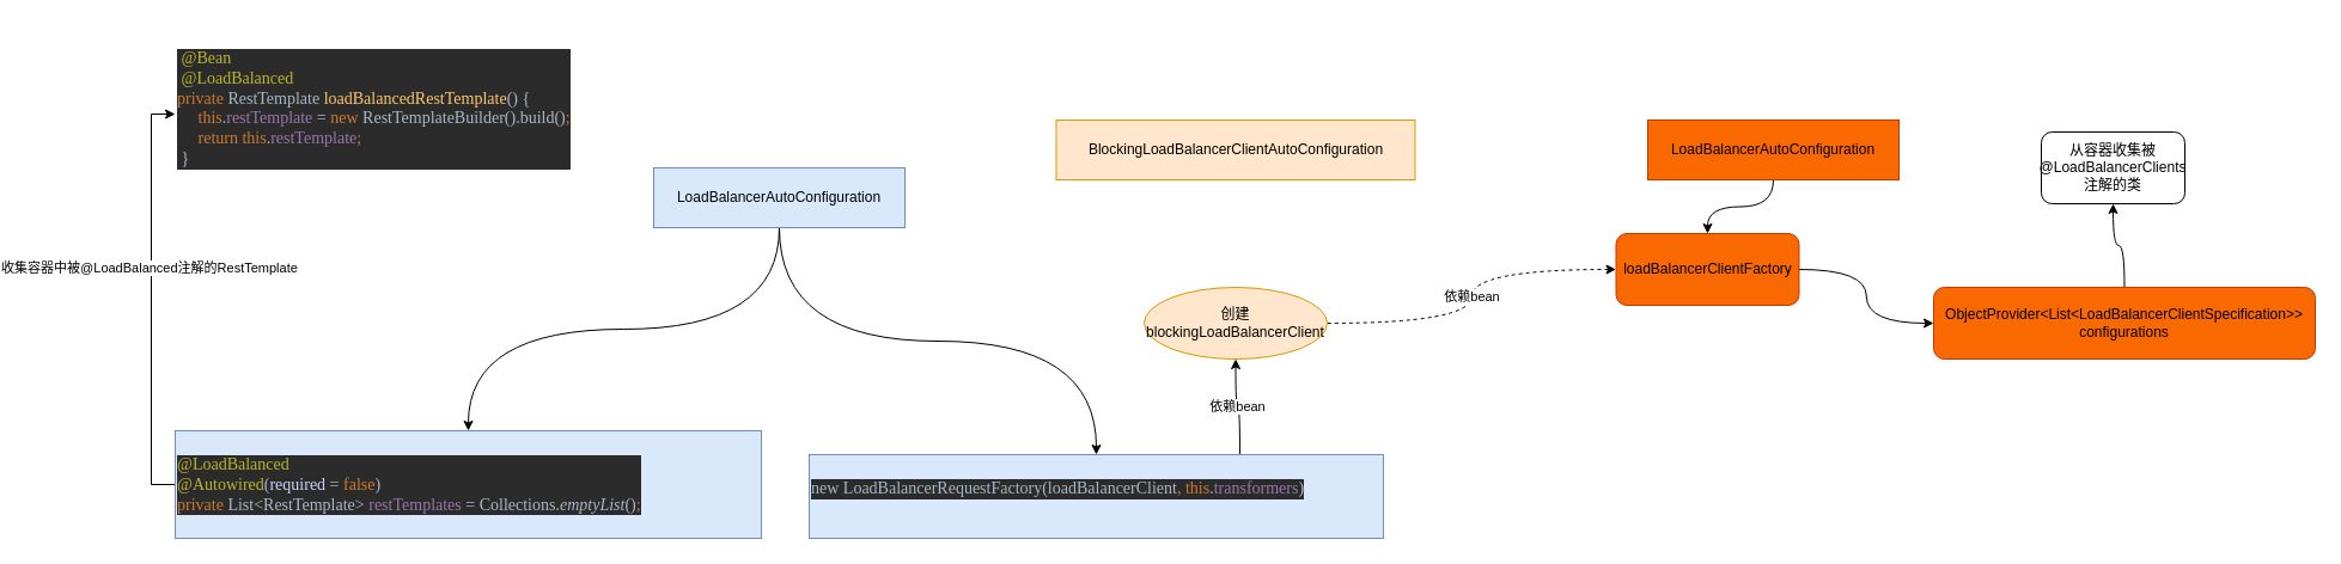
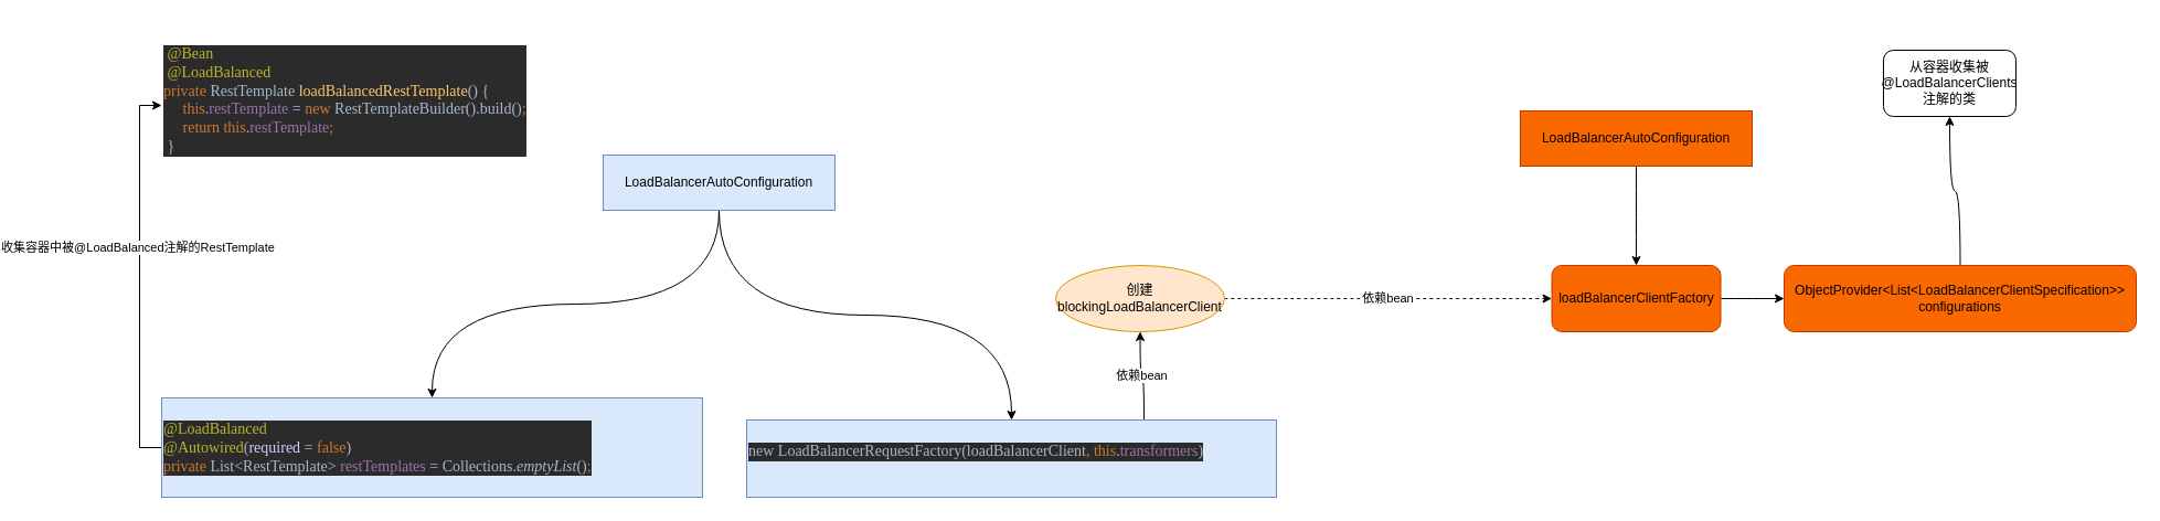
  <mxCell id="0" />
  <mxCell id="1" parent="0" />
  <mxCell id="2" value="&lt;pre style=&quot;background-color:#2b2b2b;color:#a9b7c6;font-family:'JetBrains Mono';font-size:10.5pt;&quot;&gt; &lt;span style=&quot;color:#bbb529;&quot;&gt;@Bean&lt;br&gt;&lt;/span&gt;&lt;span style=&quot;color:#bbb529;&quot;&gt; @LoadBalanced&lt;br&gt;&lt;/span&gt;&lt;span style=&quot;color:#cc7832;&quot;&gt;private &lt;/span&gt;RestTemplate &lt;span style=&quot;color:#ffc66d;&quot;&gt;loadBalancedRestTemplate&lt;/span&gt;() {&lt;br&gt;     &lt;span style=&quot;color:#cc7832;&quot;&gt;this&lt;/span&gt;.&lt;span style=&quot;color:#9876aa;&quot;&gt;restTemplate &lt;/span&gt;= &lt;span style=&quot;color:#cc7832;&quot;&gt;new &lt;/span&gt;RestTemplateBuilder().build()&lt;span style=&quot;color:#cc7832;&quot;&gt;;&lt;br&gt;&lt;/span&gt;&lt;span style=&quot;color:#cc7832;&quot;&gt;     return this&lt;/span&gt;.&lt;span style=&quot;color:#9876aa;&quot;&gt;restTemplate&lt;/span&gt;&lt;span style=&quot;color:#cc7832;&quot;&gt;;&lt;br&gt;&lt;/span&gt;&lt;span style=&quot;color:#cc7832;&quot;&gt; &lt;/span&gt;}&lt;/pre&gt;" style="text;whiteSpace=wrap;html=1;" vertex="1" parent="1"><mxGeometry x="20" y="20" width="410" height="150" as="geometry" /></mxCell>
  <mxCell id="3" value="" style="edgeStyle=orthogonalEdgeStyle;rounded=0;orthogonalLoop=1;jettySize=auto;html=1;curved=1;" edge="1" parent="1" source="5" target="8"><mxGeometry relative="1" as="geometry" /></mxCell>
  <mxCell id="4" style="edgeStyle=orthogonalEdgeStyle;rounded=0;orthogonalLoop=1;jettySize=auto;html=1;entryX=0.5;entryY=0;entryDx=0;entryDy=0;curved=1;" edge="1" parent="1" source="5" target="10"><mxGeometry relative="1" as="geometry" /></mxCell>
  <mxCell id="5" value="LoadBalancerAutoConfiguration" style="rounded=0;whiteSpace=wrap;html=1;fillColor=#dae8fc;strokeColor=#6c8ebf;" vertex="1" parent="1"><mxGeometry x="420" y="140" width="210" height="50" as="geometry" /></mxCell>
  <mxCell id="6" style="edgeStyle=orthogonalEdgeStyle;rounded=0;orthogonalLoop=1;jettySize=auto;html=1;entryX=0;entryY=0.5;entryDx=0;entryDy=0;exitX=0;exitY=0.5;exitDx=0;exitDy=0;" edge="1" parent="1" source="8" target="2"><mxGeometry relative="1" as="geometry" /></mxCell>
  <mxCell id="7" value="收集容器中被@LoadBalanced注解的RestTemplate&amp;nbsp;" style="edgeLabel;html=1;align=center;verticalAlign=middle;resizable=0;points=[];" vertex="1" connectable="0" parent="6"><mxGeometry x="0.154" y="1" relative="1" as="geometry"><mxPoint as="offset" /></mxGeometry></mxCell>
  <mxCell id="8" value="&lt;pre style=&quot;background-color:#2b2b2b;color:#a9b7c6;font-family:'JetBrains Mono';font-size:10.5pt;&quot;&gt;&lt;span style=&quot;color:#bbb529;&quot;&gt;@LoadBalanced&lt;br&gt;&lt;/span&gt;&lt;span style=&quot;color:#bbb529;&quot;&gt;@Autowired&lt;/span&gt;(&lt;span style=&quot;color:#d0d0ff;&quot;&gt;required &lt;/span&gt;= &lt;span style=&quot;color:#cc7832;&quot;&gt;false&lt;/span&gt;)&lt;br&gt;&lt;span style=&quot;color:#cc7832;&quot;&gt;private &lt;/span&gt;List&amp;lt;RestTemplate&amp;gt; &lt;span style=&quot;color:#9876aa;&quot;&gt;restTemplates &lt;/span&gt;= Collections.&lt;span style=&quot;font-style:italic;&quot;&gt;emptyList&lt;/span&gt;()&lt;span style=&quot;color:#cc7832;&quot;&gt;;&lt;/span&gt;&lt;/pre&gt;" style="text;whiteSpace=wrap;html=1;fillColor=#dae8fc;strokeColor=#6c8ebf;" vertex="1" parent="1"><mxGeometry x="20" y="360" width="490" height="90" as="geometry" /></mxCell>
  <mxCell id="9" value="依赖bean" style="edgeStyle=orthogonalEdgeStyle;curved=1;rounded=0;orthogonalLoop=1;jettySize=auto;html=1;entryX=0.5;entryY=1;entryDx=0;entryDy=0;exitX=0.75;exitY=0;exitDx=0;exitDy=0;" edge="1" parent="1" source="10" target="13"><mxGeometry x="0.006" relative="1" as="geometry"><mxPoint as="offset" /></mxGeometry></mxCell>
  <mxCell id="10" value="&lt;pre style=&quot;background-color:#2b2b2b;color:#a9b7c6;font-family:'JetBrains Mono';font-size:10.5pt;&quot;&gt;new LoadBalancerRequestFactory(loadBalancerClient&lt;span style=&quot;color:#cc7832;&quot;&gt;, this&lt;/span&gt;.&lt;span style=&quot;color:#9876aa;&quot;&gt;transformers&lt;/span&gt;)&lt;/pre&gt;" style="text;whiteSpace=wrap;html=1;fillColor=#dae8fc;strokeColor=#6c8ebf;" vertex="1" parent="1"><mxGeometry x="550" y="380" width="480" height="70" as="geometry" /></mxCell>
- <mxCell id="11" value="BlockingLoadBalancerClientAutoConfiguration" style="rounded=0;whiteSpace=wrap;html=1;fillColor=#ffe6cc;strokeColor=#d79b00;" vertex="1" parent="1"><mxGeometry x="756.5" y="100" width="300" height="50" as="geometry" /></mxCell>
  <mxCell id="12" value="依赖bean" style="edgeStyle=orthogonalEdgeStyle;curved=1;rounded=0;orthogonalLoop=1;jettySize=auto;html=1;dashed=1;" edge="1" parent="1" source="13" target="17"><mxGeometry relative="1" as="geometry" /></mxCell>
  <mxCell id="13" value="创建&lt;br&gt;blockingLoadBalancerClient" style="ellipse;whiteSpace=wrap;html=1;fillColor=#ffe6cc;strokeColor=#d79b00;" vertex="1" parent="1"><mxGeometry x="830" y="240" width="153" height="60" as="geometry" /></mxCell>
  <mxCell id="14" style="edgeStyle=orthogonalEdgeStyle;curved=1;rounded=0;orthogonalLoop=1;jettySize=auto;html=1;" edge="1" parent="1" source="15" target="17"><mxGeometry relative="1" as="geometry" /></mxCell>
  <mxCell id="15" value="LoadBalancerAutoConfiguration" style="rounded=0;whiteSpace=wrap;html=1;fillColor=#fa6800;strokeColor=#C73500;fontColor=#000000;" vertex="1" parent="1"><mxGeometry x="1251" y="100" width="210" height="50" as="geometry" /></mxCell>
  <mxCell id="16" value="" style="edgeStyle=orthogonalEdgeStyle;curved=1;rounded=0;orthogonalLoop=1;jettySize=auto;html=1;" edge="1" parent="1" source="17" target="19"><mxGeometry relative="1" as="geometry" /></mxCell>
- <mxCell id="17" value="loadBalancerClientFactory" style="rounded=1;whiteSpace=wrap;html=1;fillColor=#fa6800;strokeColor=#C73500;fontColor=#000000;" vertex="1" parent="1"><mxGeometry x="1224.5" y="195" width="153" height="60" as="geometry" /></mxCell>
+ <mxCell id="17" value="loadBalancerClientFactory" style="rounded=1;whiteSpace=wrap;html=1;fillColor=#fa6800;strokeColor=#C73500;fontColor=#000000;" vertex="1" parent="1"><mxGeometry x="1279.5" y="240" width="153" height="60" as="geometry" /></mxCell>
  <mxCell id="18" value="" style="edgeStyle=orthogonalEdgeStyle;curved=1;rounded=0;orthogonalLoop=1;jettySize=auto;html=1;" edge="1" parent="1" source="19" target="20"><mxGeometry relative="1" as="geometry" /></mxCell>
  <mxCell id="19" value="ObjectProvider&amp;lt;List&amp;lt;LoadBalancerClientSpecification&amp;gt;&amp;gt; configurations" style="rounded=1;whiteSpace=wrap;html=1;fillColor=#fa6800;strokeColor=#C73500;fontColor=#000000;" vertex="1" parent="1"><mxGeometry x="1490" y="240" width="319" height="60" as="geometry" /></mxCell>
- <mxCell id="20" value="从容器收集被&lt;br&gt;@LoadBalancerClients注解的类" style="rounded=1;whiteSpace=wrap;html=1;" vertex="1" parent="1"><mxGeometry x="1580" width="120" height="60" as="geometry" y="110" /></mxCell>
+ <mxCell id="20" value="从容器收集被&lt;br&gt;@LoadBalancerClients注解的类" style="rounded=1;whiteSpace=wrap;html=1;" vertex="1" parent="1"><mxGeometry x="1580" y="45" width="120" height="60" as="geometry" /></mxCell>
